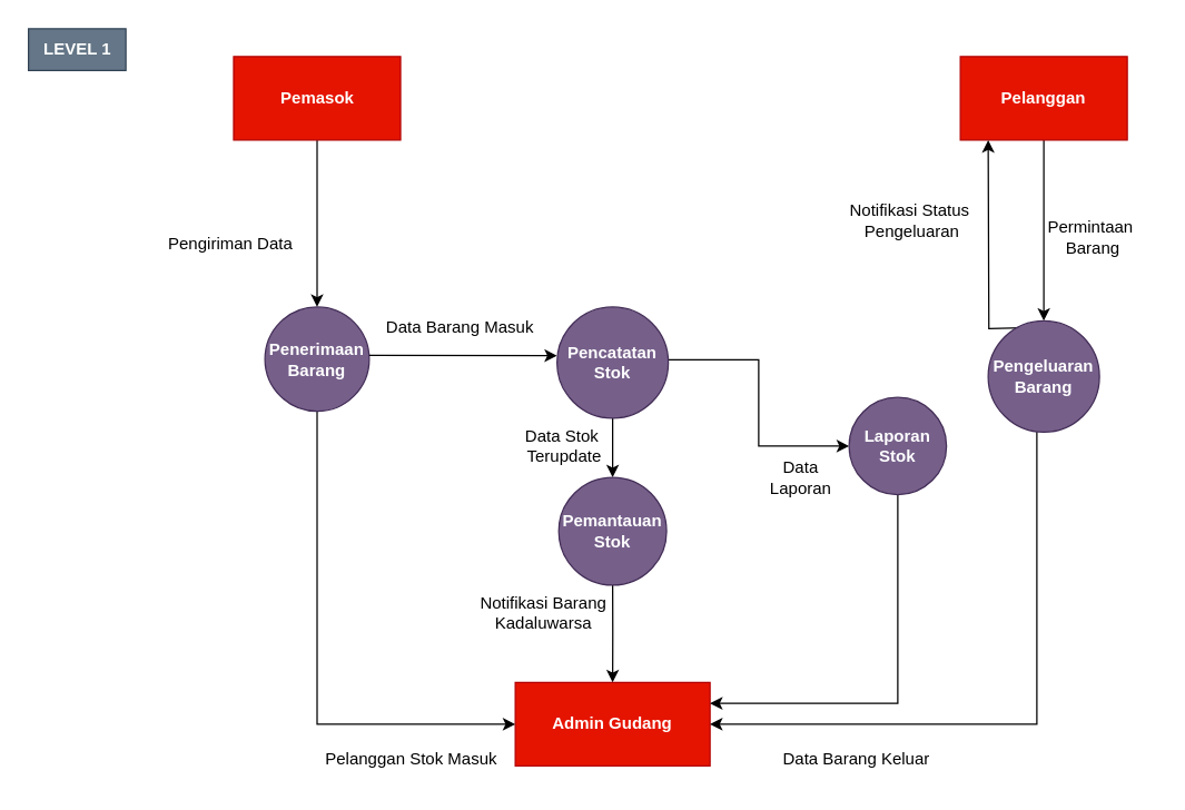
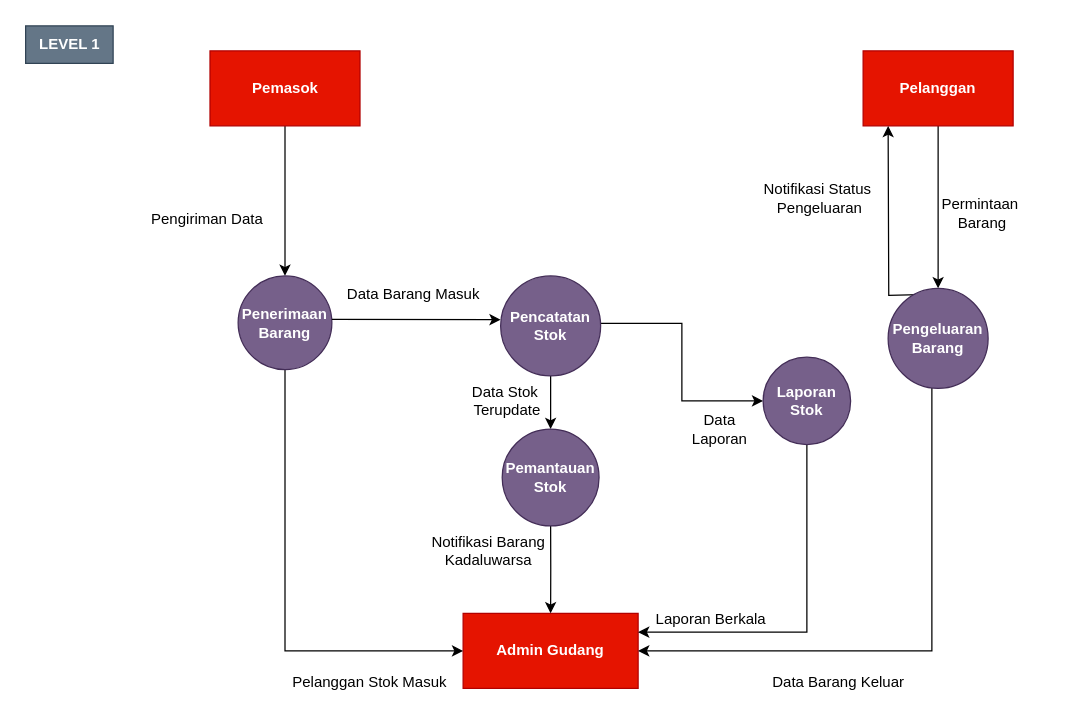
  <mxCell id="0" />
  <mxCell id="1" parent="0" />
  <mxCell id="2" value="&lt;b&gt;LEVEL 1&lt;/b&gt;" style="text;html=1;align=center;verticalAlign=middle;resizable=0;points=[];autosize=1;strokeColor=#314354;fillColor=#647687;fontColor=#ffffff;" parent="1" vertex="1"><mxGeometry x="20" y="20" width="70" height="30" as="geometry" /></mxCell>
  <mxCell id="3" value="&lt;b&gt;Admin Gudang&lt;/b&gt;" style="rounded=0;whiteSpace=wrap;html=1;fillColor=#e51400;fontColor=#ffffff;strokeColor=#B20000;" parent="1" vertex="1"><mxGeometry x="370" y="490" width="140" height="60" as="geometry" /></mxCell>
  <mxCell id="4" value="" style="edgeStyle=orthogonalEdgeStyle;rounded=0;orthogonalLoop=1;jettySize=auto;html=1;" parent="1" source="5" target="14" edge="1"><mxGeometry relative="1" as="geometry" /></mxCell>
  <mxCell id="5" value="&lt;b&gt;Pelanggan&lt;/b&gt;" style="rounded=0;whiteSpace=wrap;html=1;fillColor=#e51400;fontColor=#ffffff;strokeColor=#B20000;" parent="1" vertex="1"><mxGeometry x="690" y="40" width="120" height="60" as="geometry" /></mxCell>
  <mxCell id="6" value="" style="edgeStyle=orthogonalEdgeStyle;rounded=0;orthogonalLoop=1;jettySize=auto;html=1;" parent="1" source="7" target="9" edge="1"><mxGeometry relative="1" as="geometry" /></mxCell>
  <mxCell id="7" value="&lt;b&gt;Pemasok&lt;/b&gt;" style="rounded=0;whiteSpace=wrap;html=1;fillColor=#e51400;fontColor=#ffffff;strokeColor=#B20000;" parent="1" vertex="1"><mxGeometry x="167.5" y="40" width="120" height="60" as="geometry" /></mxCell>
  <mxCell id="8" style="edgeStyle=orthogonalEdgeStyle;rounded=0;orthogonalLoop=1;jettySize=auto;html=1;exitX=0.5;exitY=1;exitDx=0;exitDy=0;entryX=0;entryY=0.5;entryDx=0;entryDy=0;" parent="1" source="9" target="3" edge="1"><mxGeometry relative="1" as="geometry" /></mxCell>
  <mxCell id="9" value="&lt;b&gt;Penerimaan Barang&lt;/b&gt;" style="ellipse;whiteSpace=wrap;html=1;aspect=fixed;fillColor=#76608a;fontColor=#ffffff;strokeColor=#432D57;" parent="1" vertex="1"><mxGeometry x="190" y="220" width="75" height="75" as="geometry" /></mxCell>
  <mxCell id="10" value="Pengiriman Data" style="text;html=1;align=center;verticalAlign=middle;resizable=0;points=[];autosize=1;strokeColor=none;fillColor=none;" parent="1" vertex="1"><mxGeometry x="110" y="160" width="110" height="30" as="geometry" /></mxCell>
  <mxCell id="11" value="Pelanggan Stok Masuk" style="text;html=1;align=center;verticalAlign=middle;resizable=0;points=[];autosize=1;strokeColor=none;fillColor=none;" parent="1" vertex="1"><mxGeometry x="225" y="530" width="140" height="30" as="geometry" /></mxCell>
  <mxCell id="12" style="edgeStyle=orthogonalEdgeStyle;rounded=0;orthogonalLoop=1;jettySize=auto;html=1;entryX=1;entryY=0.5;entryDx=0;entryDy=0;" parent="1" source="14" target="3" edge="1"><mxGeometry relative="1" as="geometry"><Array as="points"><mxPoint x="745" y="520" /></Array></mxGeometry></mxCell>
  <mxCell id="13" style="edgeStyle=orthogonalEdgeStyle;rounded=0;orthogonalLoop=1;jettySize=auto;html=1;" parent="1" edge="1"><mxGeometry relative="1" as="geometry"><mxPoint x="710" y="100" as="targetPoint" /><mxPoint x="735" y="235" as="sourcePoint" /></mxGeometry></mxCell>
  <mxCell id="14" value="&lt;b&gt;Pengeluaran Barang&lt;/b&gt;" style="ellipse;whiteSpace=wrap;html=1;aspect=fixed;fillColor=#76608a;fontColor=#ffffff;strokeColor=#432D57;" parent="1" vertex="1"><mxGeometry x="710" y="230" width="80" height="80" as="geometry" /></mxCell>
  <mxCell id="15" value="Permintaan&amp;nbsp;&lt;div&gt;Barang&lt;/div&gt;" style="text;html=1;align=center;verticalAlign=middle;resizable=0;points=[];autosize=1;strokeColor=none;fillColor=none;" parent="1" vertex="1"><mxGeometry x="740" y="150" width="90" height="40" as="geometry" /></mxCell>
- <mxCell id="16" value="Data Barang Keluar" style="text;html=1;align=center;verticalAlign=middle;resizable=0;points=[];autosize=1;strokeColor=none;fillColor=none;" parent="1" vertex="1"><mxGeometry x="550" y="530" width="130" height="30" as="geometry" /></mxCell>
+ <mxCell id="16" value="Data Barang Keluar" style="text;html=1;align=center;verticalAlign=middle;resizable=0;points=[];autosize=1;strokeColor=none;fillColor=none;" parent="1" vertex="1"><mxGeometry x="605" y="530" width="130" height="30" as="geometry" /></mxCell>
  <mxCell id="17" value="Notifikasi Status&amp;nbsp;&lt;div&gt;Pengeluaran&lt;/div&gt;" style="text;html=1;align=center;verticalAlign=middle;resizable=0;points=[];autosize=1;strokeColor=none;fillColor=none;" parent="1" vertex="1"><mxGeometry x="600" y="138" width="110" height="40" as="geometry" /></mxCell>
  <mxCell id="18" value="" style="edgeStyle=orthogonalEdgeStyle;rounded=0;orthogonalLoop=1;jettySize=auto;html=1;" parent="1" source="20" target="22" edge="1"><mxGeometry relative="1" as="geometry" /></mxCell>
  <mxCell id="19" style="edgeStyle=orthogonalEdgeStyle;rounded=0;orthogonalLoop=1;jettySize=auto;html=1;entryX=0;entryY=0.5;entryDx=0;entryDy=0;" parent="1" source="20" target="28" edge="1"><mxGeometry relative="1" as="geometry"><Array as="points"><mxPoint x="545" y="258" /><mxPoint x="545" y="320" /></Array></mxGeometry></mxCell>
  <mxCell id="20" value="&lt;b&gt;Pencatatan Stok&lt;/b&gt;" style="ellipse;whiteSpace=wrap;html=1;aspect=fixed;fillColor=#76608a;fontColor=#ffffff;strokeColor=#432D57;" parent="1" vertex="1"><mxGeometry x="400" y="220" width="80" height="80" as="geometry" /></mxCell>
  <mxCell id="21" value="" style="edgeStyle=orthogonalEdgeStyle;rounded=0;orthogonalLoop=1;jettySize=auto;html=1;" parent="1" source="22" target="3" edge="1"><mxGeometry relative="1" as="geometry" /></mxCell>
  <mxCell id="22" value="&lt;b&gt;Pemantauan Stok&lt;/b&gt;" style="ellipse;whiteSpace=wrap;html=1;aspect=fixed;fillColor=#76608a;fontColor=#ffffff;strokeColor=#432D57;" parent="1" vertex="1"><mxGeometry x="401.25" y="342.5" width="77.5" height="77.5" as="geometry" /></mxCell>
  <mxCell id="23" value="" style="edgeStyle=none;orthogonalLoop=1;jettySize=auto;html=1;rounded=0;" parent="1" edge="1"><mxGeometry width="100" relative="1" as="geometry"><mxPoint x="265" y="254.76" as="sourcePoint" /><mxPoint x="400" y="255" as="targetPoint" /><Array as="points" /></mxGeometry></mxCell>
  <mxCell id="24" value="Data Barang Masuk" style="text;html=1;align=center;verticalAlign=middle;resizable=0;points=[];autosize=1;strokeColor=none;fillColor=none;" parent="1" vertex="1"><mxGeometry x="265" y="220" width="130" height="30" as="geometry" /></mxCell>
  <mxCell id="25" value="Data Stok&amp;nbsp;&lt;div&gt;Terupdate&lt;/div&gt;" style="text;html=1;align=center;verticalAlign=middle;resizable=0;points=[];autosize=1;strokeColor=none;fillColor=none;" parent="1" vertex="1"><mxGeometry x="365" y="300" width="80" height="40" as="geometry" /></mxCell>
  <mxCell id="26" value="Notifikasi Barang&lt;div&gt;Kadaluwarsa&lt;/div&gt;" style="text;html=1;align=center;verticalAlign=middle;resizable=0;points=[];autosize=1;strokeColor=none;fillColor=none;" parent="1" vertex="1"><mxGeometry x="335" y="420" width="110" height="40" as="geometry" /></mxCell>
  <mxCell id="27" style="edgeStyle=orthogonalEdgeStyle;rounded=0;orthogonalLoop=1;jettySize=auto;html=1;exitX=0.5;exitY=1;exitDx=0;exitDy=0;entryX=1;entryY=0.25;entryDx=0;entryDy=0;" parent="1" source="28" target="3" edge="1"><mxGeometry relative="1" as="geometry" /></mxCell>
  <mxCell id="28" value="&lt;b&gt;Laporan Stok&lt;/b&gt;" style="ellipse;whiteSpace=wrap;html=1;aspect=fixed;fillColor=#76608a;fontColor=#ffffff;strokeColor=#432D57;" parent="1" vertex="1"><mxGeometry x="610" y="285" width="70" height="70" as="geometry" /></mxCell>
  <mxCell id="29" value="Data&lt;div&gt;Laporan&lt;/div&gt;" style="text;html=1;align=center;verticalAlign=middle;resizable=0;points=[];autosize=1;strokeColor=none;fillColor=none;" parent="1" vertex="1"><mxGeometry x="540" y="323" width="70" height="40" as="geometry" /></mxCell>
+ <mxCell id="30" value="Laporan Berkala" style="text;html=1;align=center;verticalAlign=middle;resizable=0;points=[];autosize=1;strokeColor=none;fillColor=none;" parent="1" vertex="1"><mxGeometry x="512.5" y="480" width="110" height="30" as="geometry" /></mxCell>
